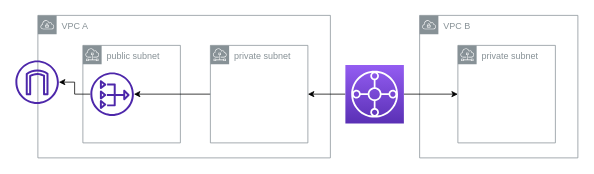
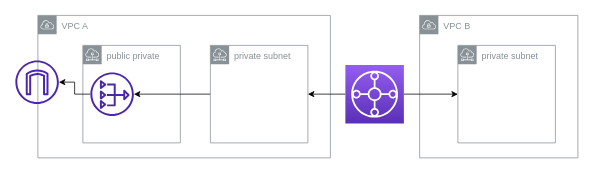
  <mxCell id="0" />
  <mxCell id="1" parent="0" />
  <mxCell id="2" value="VPC A" style="sketch=0;outlineConnect=0;gradientColor=none;html=1;whiteSpace=wrap;fontSize=12;fontStyle=0;shape=mxgraph.aws4.group;grIcon=mxgraph.aws4.group_vpc;strokeColor=#879196;fillColor=none;verticalAlign=top;align=left;spacingLeft=30;fontColor=#879196;dashed=0;" vertex="1" parent="1"><mxGeometry x="50" y="20" width="390" height="190" as="geometry" /></mxCell>
  <mxCell id="3" value="VPC B" style="sketch=0;outlineConnect=0;gradientColor=none;html=1;whiteSpace=wrap;fontSize=12;fontStyle=0;shape=mxgraph.aws4.group;grIcon=mxgraph.aws4.group_vpc;strokeColor=#879196;fillColor=none;verticalAlign=top;align=left;spacingLeft=30;fontColor=#879196;dashed=0;" vertex="1" parent="1"><mxGeometry x="559" y="20" width="211" height="190" as="geometry" /></mxCell>
  <mxCell id="4" value="" style="sketch=0;outlineConnect=0;fontColor=#232F3E;gradientColor=none;fillColor=#4D27AA;strokeColor=none;dashed=0;verticalLabelPosition=bottom;verticalAlign=top;align=center;html=1;fontSize=12;fontStyle=0;aspect=fixed;pointerEvents=1;shape=mxgraph.aws4.internet_gateway;" vertex="1" parent="1"><mxGeometry x="20" y="80" width="58" height="58" as="geometry" /></mxCell>
- <mxCell id="5" value="public subnet" style="sketch=0;outlineConnect=0;gradientColor=none;html=1;whiteSpace=wrap;fontSize=12;fontStyle=0;shape=mxgraph.aws4.group;grIcon=mxgraph.aws4.group_subnet;strokeColor=#879196;fillColor=none;verticalAlign=top;align=left;spacingLeft=30;fontColor=#879196;dashed=0;" vertex="1" parent="1"><mxGeometry x="110" y="60" width="130" height="130" as="geometry" /></mxCell>
+ <mxCell id="5" value="public private" style="sketch=0;outlineConnect=0;gradientColor=none;html=1;whiteSpace=wrap;fontSize=12;fontStyle=0;shape=mxgraph.aws4.group;grIcon=mxgraph.aws4.group_subnet;strokeColor=#879196;fillColor=none;verticalAlign=top;align=left;spacingLeft=30;fontColor=#879196;dashed=0;" vertex="1" parent="1"><mxGeometry x="110" y="60" width="130" height="130" as="geometry" /></mxCell>
  <mxCell id="6" style="edgeStyle=orthogonalEdgeStyle;rounded=0;orthogonalLoop=1;jettySize=auto;html=1;" edge="1" parent="1" source="7" target="13"><mxGeometry relative="1" as="geometry" /></mxCell>
  <mxCell id="7" value="private subnet" style="sketch=0;outlineConnect=0;gradientColor=none;html=1;whiteSpace=wrap;fontSize=12;fontStyle=0;shape=mxgraph.aws4.group;grIcon=mxgraph.aws4.group_subnet;strokeColor=#879196;fillColor=none;verticalAlign=top;align=left;spacingLeft=30;fontColor=#879196;dashed=0;" vertex="1" parent="1"><mxGeometry x="280" y="60" width="130" height="130" as="geometry" /></mxCell>
  <mxCell id="8" value="private subnet" style="sketch=0;outlineConnect=0;gradientColor=none;html=1;whiteSpace=wrap;fontSize=12;fontStyle=0;shape=mxgraph.aws4.group;grIcon=mxgraph.aws4.group_subnet;strokeColor=#879196;fillColor=none;verticalAlign=top;align=left;spacingLeft=30;fontColor=#879196;dashed=0;" vertex="1" parent="1"><mxGeometry x="610" y="60" width="130" height="130" as="geometry" /></mxCell>
  <mxCell id="9" style="edgeStyle=orthogonalEdgeStyle;rounded=0;orthogonalLoop=1;jettySize=auto;html=1;" edge="1" parent="1" source="11" target="8"><mxGeometry relative="1" as="geometry" /></mxCell>
  <mxCell id="10" style="edgeStyle=orthogonalEdgeStyle;rounded=0;orthogonalLoop=1;jettySize=auto;html=1;" edge="1" parent="1" source="11" target="7"><mxGeometry relative="1" as="geometry" /></mxCell>
  <mxCell id="11" value="" style="sketch=0;points=[[0,0,0],[0.25,0,0],[0.5,0,0],[0.75,0,0],[1,0,0],[0,1,0],[0.25,1,0],[0.5,1,0],[0.75,1,0],[1,1,0],[0,0.25,0],[0,0.5,0],[0,0.75,0],[1,0.25,0],[1,0.5,0],[1,0.75,0]];outlineConnect=0;fontColor=#232F3E;gradientColor=#945DF2;gradientDirection=north;fillColor=#5A30B5;strokeColor=#ffffff;dashed=0;verticalLabelPosition=bottom;verticalAlign=top;align=center;html=1;fontSize=12;fontStyle=0;aspect=fixed;shape=mxgraph.aws4.resourceIcon;resIcon=mxgraph.aws4.transit_gateway;" vertex="1" parent="1"><mxGeometry x="460" y="86" width="78" height="78" as="geometry" /></mxCell>
  <mxCell id="12" style="edgeStyle=orthogonalEdgeStyle;rounded=0;orthogonalLoop=1;jettySize=auto;html=1;" edge="1" parent="1" source="13" target="4"><mxGeometry relative="1" as="geometry" /></mxCell>
  <mxCell id="13" value="" style="sketch=0;outlineConnect=0;fontColor=#232F3E;gradientColor=none;fillColor=#4D27AA;strokeColor=none;dashed=0;verticalLabelPosition=bottom;verticalAlign=top;align=center;html=1;fontSize=12;fontStyle=0;aspect=fixed;pointerEvents=1;shape=mxgraph.aws4.nat_gateway;" vertex="1" parent="1"><mxGeometry x="120" y="96" width="58" height="58" as="geometry" /></mxCell>
